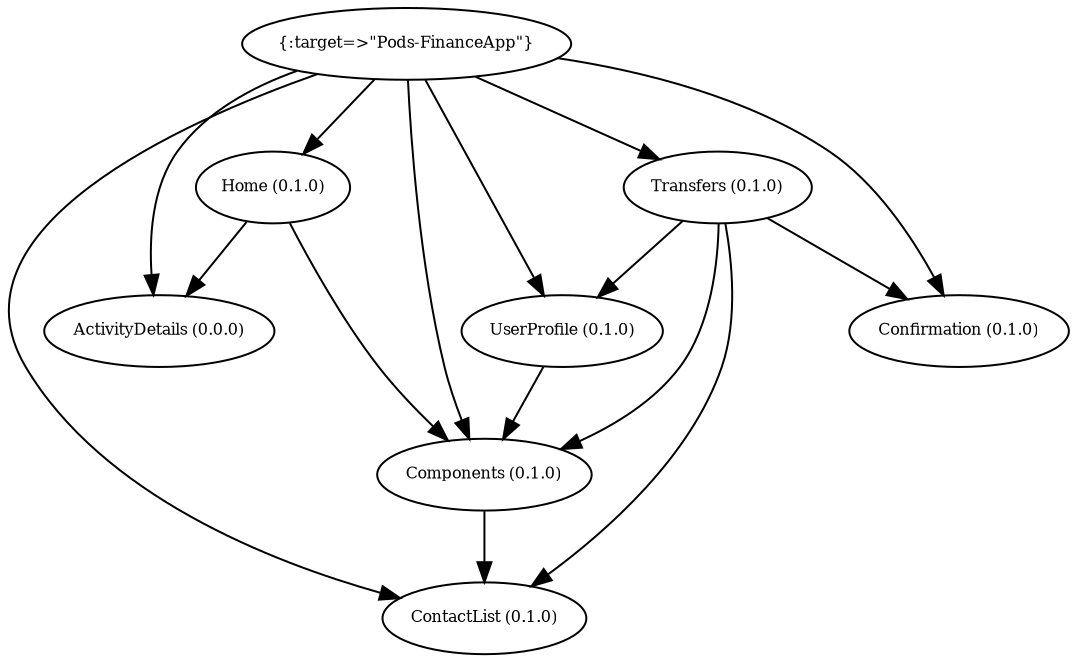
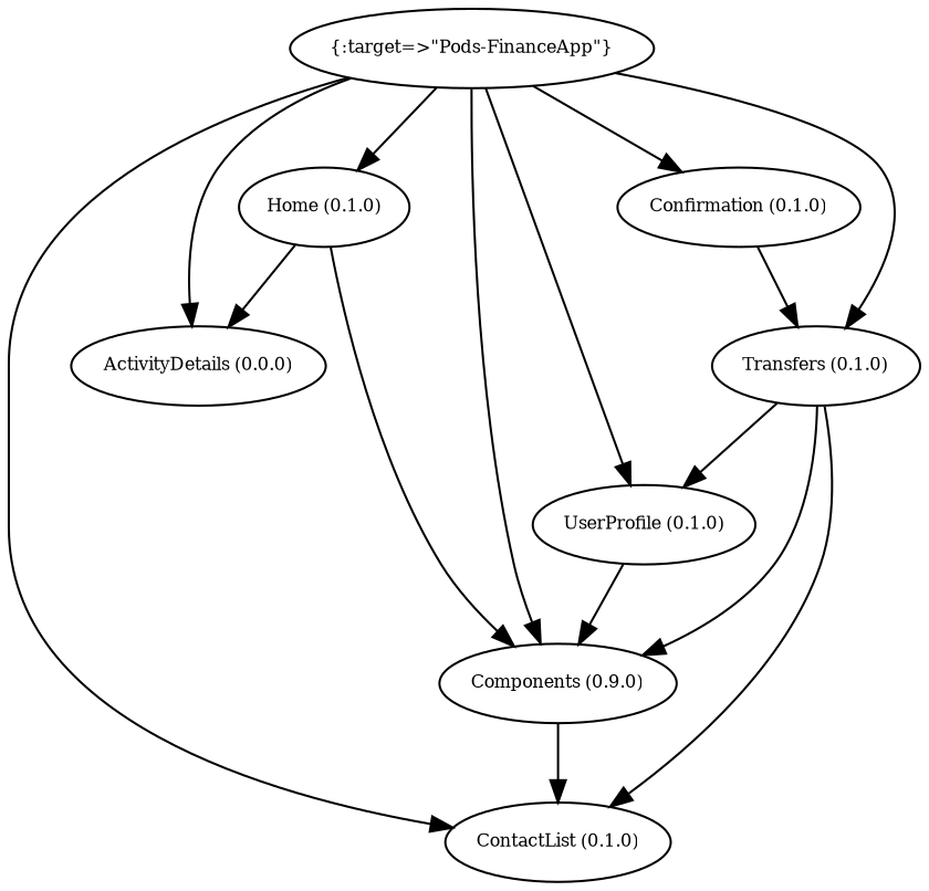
  digraph {
    node [fontsize=8]
    edge [fontsize=8]
    n1 [label="{:target=>\"Pods-FinanceApp\"}"]
    n2 [label="ActivityDetails (0.0.0)"]
-   n3 [label="Components (0.1.0)"]
+   n3 [label="Components (0.9.0)"]
    n4 [label="Confirmation (0.1.0)"]
    n5 [label="ContactList (0.1.0)"]
    n6 [label="Home (0.1.0)"]
    n7 [label="UserProfile (0.1.0)"]
    n8 [label="Transfers (0.1.0)"]
    n1 -> n2
    n1 -> n3
    n1 -> n4
    n1 -> n5
    n1 -> n6
    n1 -> n7
    n1 -> n8
    n3 -> n5
    n6 -> n2
    n6 -> n3
    n7 -> n3
    n8 -> n3
-   n8 -> n4
+   n4 -> n8
    n8 -> n5
    n8 -> n7
  }
